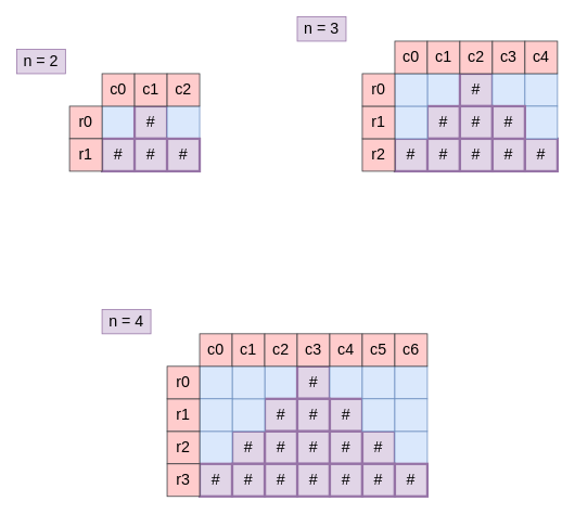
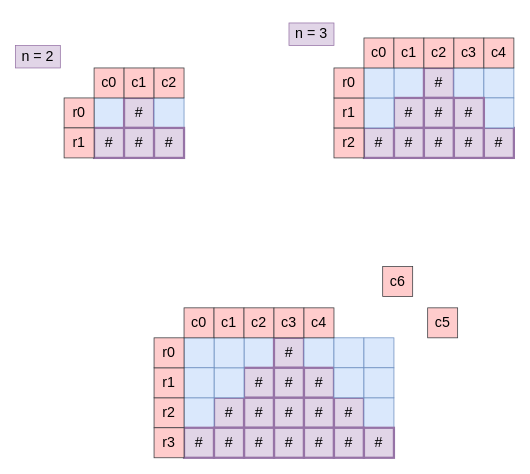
  <mxCell id="0" />
  <mxCell id="1" parent="0" />
  <mxCell id="2" value="" style="whiteSpace=wrap;html=1;aspect=fixed;fontSize=19;fillColor=#dae8fc;strokeColor=#6c8ebf;" parent="1" vertex="1"><mxGeometry x="125" y="130" width="40" height="40" as="geometry" /></mxCell>
  <mxCell id="3" value="#" style="whiteSpace=wrap;html=1;aspect=fixed;fontSize=19;fillColor=#e1d5e7;strokeColor=#9673a6;strokeWidth=3;" parent="1" vertex="1"><mxGeometry x="165" y="130" width="40" height="40" as="geometry" /></mxCell>
  <mxCell id="4" value="" style="whiteSpace=wrap;html=1;aspect=fixed;fontSize=19;fillColor=#dae8fc;strokeColor=#6c8ebf;" parent="1" vertex="1"><mxGeometry x="205" y="130" width="40" height="40" as="geometry" /></mxCell>
  <mxCell id="5" value="#" style="whiteSpace=wrap;html=1;aspect=fixed;fontSize=19;fillColor=#e1d5e7;strokeColor=#9673a6;strokeWidth=3;" parent="1" vertex="1"><mxGeometry x="125" y="170" width="40" height="40" as="geometry" /></mxCell>
  <mxCell id="6" value="#" style="whiteSpace=wrap;html=1;aspect=fixed;fontSize=19;fillColor=#e1d5e7;strokeColor=#9673a6;strokeWidth=3;" parent="1" vertex="1"><mxGeometry x="165" y="170" width="40" height="40" as="geometry" /></mxCell>
  <mxCell id="7" value="#" style="whiteSpace=wrap;html=1;aspect=fixed;fontSize=19;fillColor=#e1d5e7;strokeColor=#9673a6;strokeWidth=3;" parent="1" vertex="1"><mxGeometry x="205" y="170" width="40" height="40" as="geometry" /></mxCell>
  <mxCell id="8" value="r0" style="whiteSpace=wrap;html=1;aspect=fixed;fontSize=19;fillColor=#ffcccc;strokeColor=#36393d;" parent="1" vertex="1"><mxGeometry x="85" y="130" width="40" height="40" as="geometry" /></mxCell>
  <mxCell id="9" value="r1" style="whiteSpace=wrap;html=1;aspect=fixed;fontSize=19;fillColor=#ffcccc;strokeColor=#36393d;" parent="1" vertex="1"><mxGeometry x="85" y="170" width="40" height="40" as="geometry" /></mxCell>
  <mxCell id="10" value="c0" style="whiteSpace=wrap;html=1;aspect=fixed;fontSize=19;fillColor=#ffcccc;strokeColor=#36393d;" parent="1" vertex="1"><mxGeometry x="125" y="90" width="40" height="40" as="geometry" /></mxCell>
  <mxCell id="11" value="c1" style="whiteSpace=wrap;html=1;aspect=fixed;fontSize=19;fillColor=#ffcccc;strokeColor=#36393d;" parent="1" vertex="1"><mxGeometry x="165" y="90" width="40" height="40" as="geometry" /></mxCell>
  <mxCell id="12" value="c2" style="whiteSpace=wrap;html=1;aspect=fixed;fontSize=19;fillColor=#ffcccc;strokeColor=#36393d;" parent="1" vertex="1"><mxGeometry x="205" y="90" width="40" height="40" as="geometry" /></mxCell>
  <mxCell id="13" value="" style="whiteSpace=wrap;html=1;aspect=fixed;fontSize=19;fillColor=#dae8fc;strokeColor=#6c8ebf;" parent="1" vertex="1"><mxGeometry x="525" y="90" width="40" height="40" as="geometry" /></mxCell>
  <mxCell id="14" value="#" style="whiteSpace=wrap;html=1;aspect=fixed;fontSize=19;fillColor=#e1d5e7;strokeColor=#9673a6;strokeWidth=3;" parent="1" vertex="1"><mxGeometry x="565" y="90" width="40" height="40" as="geometry" /></mxCell>
  <mxCell id="15" value="" style="whiteSpace=wrap;html=1;aspect=fixed;fontSize=19;fillColor=#dae8fc;strokeColor=#6c8ebf;" parent="1" vertex="1"><mxGeometry x="605" y="90" width="40" height="40" as="geometry" /></mxCell>
  <mxCell id="16" value="#" style="whiteSpace=wrap;html=1;aspect=fixed;fontSize=19;fillColor=#e1d5e7;strokeColor=#9673a6;strokeWidth=3;" parent="1" vertex="1"><mxGeometry x="525" y="130" width="40" height="40" as="geometry" /></mxCell>
  <mxCell id="17" value="#" style="whiteSpace=wrap;html=1;aspect=fixed;fontSize=19;fillColor=#e1d5e7;strokeColor=#9673a6;strokeWidth=3;" parent="1" vertex="1"><mxGeometry x="565" y="130" width="40" height="40" as="geometry" /></mxCell>
  <mxCell id="18" value="#" style="whiteSpace=wrap;html=1;aspect=fixed;fontSize=19;fillColor=#e1d5e7;strokeColor=#9673a6;" parent="1" vertex="1"><mxGeometry x="605" y="130" width="40" height="40" as="geometry" /></mxCell>
  <mxCell id="19" value="#" style="whiteSpace=wrap;html=1;aspect=fixed;fontSize=19;fillColor=#e1d5e7;strokeColor=#9673a6;strokeWidth=3;" parent="1" vertex="1"><mxGeometry x="525" y="170" width="40" height="40" as="geometry" /></mxCell>
  <mxCell id="20" value="#" style="whiteSpace=wrap;html=1;aspect=fixed;fontSize=19;fillColor=#e1d5e7;strokeColor=#9673a6;strokeWidth=3;" parent="1" vertex="1"><mxGeometry x="565" y="170" width="40" height="40" as="geometry" /></mxCell>
  <mxCell id="21" value="#" style="whiteSpace=wrap;html=1;aspect=fixed;fontSize=19;fillColor=#e1d5e7;strokeColor=#9673a6;strokeWidth=3;" parent="1" vertex="1"><mxGeometry x="605" y="170" width="40" height="40" as="geometry" /></mxCell>
  <mxCell id="22" value="#" style="whiteSpace=wrap;html=1;aspect=fixed;fontSize=19;fillColor=#e1d5e7;strokeColor=#9673a6;strokeWidth=3;" parent="1" vertex="1"><mxGeometry x="645" y="170" width="40" height="40" as="geometry" /></mxCell>
  <mxCell id="23" value="#" style="whiteSpace=wrap;html=1;aspect=fixed;fontSize=19;fillColor=#e1d5e7;strokeColor=#9673a6;strokeWidth=3;" parent="1" vertex="1"><mxGeometry x="485" y="170" width="40" height="40" as="geometry" /></mxCell>
  <mxCell id="24" value="" style="whiteSpace=wrap;html=1;aspect=fixed;fontSize=19;fillColor=#dae8fc;strokeColor=#6c8ebf;" parent="1" vertex="1"><mxGeometry x="645" y="90" width="40" height="40" as="geometry" /></mxCell>
  <mxCell id="25" value="" style="whiteSpace=wrap;html=1;aspect=fixed;fontSize=19;fillColor=#dae8fc;strokeColor=#6c8ebf;" parent="1" vertex="1"><mxGeometry x="485" y="130" width="40" height="40" as="geometry" /></mxCell>
  <mxCell id="26" value="" style="whiteSpace=wrap;html=1;aspect=fixed;fontSize=19;fillColor=#dae8fc;strokeColor=#6c8ebf;" parent="1" vertex="1"><mxGeometry x="645" y="130" width="40" height="40" as="geometry" /></mxCell>
  <mxCell id="27" value="" style="whiteSpace=wrap;html=1;aspect=fixed;fontSize=19;fillColor=#dae8fc;strokeColor=#6c8ebf;" parent="1" vertex="1"><mxGeometry x="485" y="90" width="40" height="40" as="geometry" /></mxCell>
  <mxCell id="28" value="r2" style="whiteSpace=wrap;html=1;aspect=fixed;fontSize=19;fillColor=#ffcccc;strokeColor=#36393d;" parent="1" vertex="1"><mxGeometry x="445" y="170" width="40" height="40" as="geometry" /></mxCell>
  <mxCell id="29" value="r1" style="whiteSpace=wrap;html=1;aspect=fixed;fontSize=19;fillColor=#ffcccc;strokeColor=#36393d;" parent="1" vertex="1"><mxGeometry x="445" y="130" width="40" height="40" as="geometry" /></mxCell>
  <mxCell id="30" value="r0" style="whiteSpace=wrap;html=1;aspect=fixed;fontSize=19;fillColor=#ffcccc;strokeColor=#36393d;" parent="1" vertex="1"><mxGeometry x="445" y="90" width="40" height="40" as="geometry" /></mxCell>
  <mxCell id="31" value="c0" style="whiteSpace=wrap;html=1;aspect=fixed;fontSize=19;fillColor=#ffcccc;strokeColor=#36393d;" parent="1" vertex="1"><mxGeometry x="485" y="50" width="40" height="40" as="geometry" /></mxCell>
  <mxCell id="32" value="c1" style="whiteSpace=wrap;html=1;aspect=fixed;fontSize=19;fillColor=#ffcccc;strokeColor=#36393d;" parent="1" vertex="1"><mxGeometry x="525" y="50" width="40" height="40" as="geometry" /></mxCell>
  <mxCell id="33" value="c2" style="whiteSpace=wrap;html=1;aspect=fixed;fontSize=19;fillColor=#ffcccc;strokeColor=#36393d;" parent="1" vertex="1"><mxGeometry x="565" y="50" width="40" height="40" as="geometry" /></mxCell>
  <mxCell id="34" value="c3" style="whiteSpace=wrap;html=1;aspect=fixed;fontSize=19;fillColor=#ffcccc;strokeColor=#36393d;" parent="1" vertex="1"><mxGeometry x="605" y="50" width="40" height="40" as="geometry" /></mxCell>
  <mxCell id="35" value="c4" style="whiteSpace=wrap;html=1;aspect=fixed;fontSize=19;fillColor=#ffcccc;strokeColor=#36393d;" parent="1" vertex="1"><mxGeometry x="645" y="50" width="40" height="40" as="geometry" /></mxCell>
  <mxCell id="36" value="" style="whiteSpace=wrap;html=1;aspect=fixed;fontSize=19;fillColor=#dae8fc;strokeColor=#6c8ebf;" parent="1" vertex="1"><mxGeometry x="325" y="450" width="40" height="40" as="geometry" /></mxCell>
  <mxCell id="37" value="#" style="whiteSpace=wrap;html=1;aspect=fixed;fontSize=19;fillColor=#e1d5e7;strokeColor=#9673a6;strokeWidth=3;" parent="1" vertex="1"><mxGeometry x="365" y="450" width="40" height="40" as="geometry" /></mxCell>
  <mxCell id="38" value="" style="whiteSpace=wrap;html=1;aspect=fixed;fontSize=19;fillColor=#dae8fc;strokeColor=#6c8ebf;" parent="1" vertex="1"><mxGeometry x="405" y="450" width="40" height="40" as="geometry" /></mxCell>
  <mxCell id="39" value="#" style="whiteSpace=wrap;html=1;aspect=fixed;fontSize=19;fillColor=#e1d5e7;strokeColor=#9673a6;strokeWidth=3;" parent="1" vertex="1"><mxGeometry x="325" y="490" width="40" height="40" as="geometry" /></mxCell>
  <mxCell id="40" value="#" style="whiteSpace=wrap;html=1;aspect=fixed;fontSize=19;fillColor=#e1d5e7;strokeColor=#9673a6;strokeWidth=3;" parent="1" vertex="1"><mxGeometry x="365" y="490" width="40" height="40" as="geometry" /></mxCell>
  <mxCell id="41" value="#" style="whiteSpace=wrap;html=1;aspect=fixed;fontSize=19;fillColor=#e1d5e7;strokeColor=#9673a6;strokeWidth=3;" parent="1" vertex="1"><mxGeometry x="405" y="490" width="40" height="40" as="geometry" /></mxCell>
  <mxCell id="42" value="#" style="whiteSpace=wrap;html=1;aspect=fixed;fontSize=19;fillColor=#e1d5e7;strokeColor=#9673a6;strokeWidth=3;" parent="1" vertex="1"><mxGeometry x="325" y="530" width="40" height="40" as="geometry" /></mxCell>
  <mxCell id="43" value="#" style="whiteSpace=wrap;html=1;aspect=fixed;fontSize=19;fillColor=#e1d5e7;strokeColor=#9673a6;strokeWidth=3;" parent="1" vertex="1"><mxGeometry x="365" y="530" width="40" height="40" as="geometry" /></mxCell>
  <mxCell id="44" value="#" style="whiteSpace=wrap;html=1;aspect=fixed;fontSize=19;fillColor=#e1d5e7;strokeColor=#9673a6;strokeWidth=3;" parent="1" vertex="1"><mxGeometry x="405" y="530" width="40" height="40" as="geometry" /></mxCell>
  <mxCell id="45" value="#" style="whiteSpace=wrap;html=1;aspect=fixed;fontSize=19;fillColor=#e1d5e7;strokeColor=#9673a6;strokeWidth=3;" parent="1" vertex="1"><mxGeometry x="445" y="530" width="40" height="40" as="geometry" /></mxCell>
  <mxCell id="46" value="#" style="whiteSpace=wrap;html=1;aspect=fixed;fontSize=19;fillColor=#e1d5e7;strokeColor=#9673a6;strokeWidth=3;" parent="1" vertex="1"><mxGeometry x="285" y="530" width="40" height="40" as="geometry" /></mxCell>
  <mxCell id="47" value="" style="whiteSpace=wrap;html=1;aspect=fixed;fontSize=19;fillColor=#dae8fc;strokeColor=#6c8ebf;" parent="1" vertex="1"><mxGeometry x="445" y="450" width="40" height="40" as="geometry" /></mxCell>
  <mxCell id="48" value="" style="whiteSpace=wrap;html=1;aspect=fixed;fontSize=19;fillColor=#dae8fc;strokeColor=#6c8ebf;" parent="1" vertex="1"><mxGeometry x="285" y="490" width="40" height="40" as="geometry" /></mxCell>
  <mxCell id="49" value="" style="whiteSpace=wrap;html=1;aspect=fixed;fontSize=19;fillColor=#dae8fc;strokeColor=#6c8ebf;" parent="1" vertex="1"><mxGeometry x="445" y="490" width="40" height="40" as="geometry" /></mxCell>
  <mxCell id="50" value="" style="whiteSpace=wrap;html=1;aspect=fixed;fontSize=19;fillColor=#dae8fc;strokeColor=#6c8ebf;" parent="1" vertex="1"><mxGeometry x="285" y="450" width="40" height="40" as="geometry" /></mxCell>
  <mxCell id="51" value="" style="whiteSpace=wrap;html=1;aspect=fixed;fontSize=19;fillColor=#dae8fc;strokeColor=#6c8ebf;" parent="1" vertex="1"><mxGeometry x="485" y="530" width="40" height="40" as="geometry" /></mxCell>
  <mxCell id="52" value="" style="whiteSpace=wrap;html=1;aspect=fixed;fontSize=19;fillColor=#dae8fc;strokeColor=#6c8ebf;" parent="1" vertex="1"><mxGeometry x="485" y="450" width="40" height="40" as="geometry" /></mxCell>
  <mxCell id="53" value="" style="whiteSpace=wrap;html=1;aspect=fixed;fontSize=19;fillColor=#dae8fc;strokeColor=#6c8ebf;" parent="1" vertex="1"><mxGeometry x="485" y="490" width="40" height="40" as="geometry" /></mxCell>
  <mxCell id="54" value="" style="whiteSpace=wrap;html=1;aspect=fixed;fontSize=19;fillColor=#dae8fc;strokeColor=#6c8ebf;" parent="1" vertex="1"><mxGeometry x="245" y="530" width="40" height="40" as="geometry" /></mxCell>
  <mxCell id="55" value="" style="whiteSpace=wrap;html=1;aspect=fixed;fontSize=19;fillColor=#dae8fc;strokeColor=#6c8ebf;" parent="1" vertex="1"><mxGeometry x="245" y="450" width="40" height="40" as="geometry" /></mxCell>
  <mxCell id="56" value="" style="whiteSpace=wrap;html=1;aspect=fixed;fontSize=19;fillColor=#dae8fc;strokeColor=#6c8ebf;" parent="1" vertex="1"><mxGeometry x="245" y="490" width="40" height="40" as="geometry" /></mxCell>
  <mxCell id="57" value="#" style="whiteSpace=wrap;html=1;aspect=fixed;fontSize=19;fillColor=#dae8fc;strokeColor=#6c8ebf;" parent="1" vertex="1"><mxGeometry x="325" y="570" width="40" height="40" as="geometry" /></mxCell>
  <mxCell id="58" value="#" style="whiteSpace=wrap;html=1;aspect=fixed;fontSize=19;fillColor=#e1d5e7;strokeColor=#9673a6;strokeWidth=3;" parent="1" vertex="1"><mxGeometry x="365" y="570" width="40" height="40" as="geometry" /></mxCell>
  <mxCell id="59" value="#" style="whiteSpace=wrap;html=1;aspect=fixed;fontSize=19;fillColor=#e1d5e7;strokeColor=#9673a6;strokeWidth=3;" parent="1" vertex="1"><mxGeometry x="405" y="570" width="40" height="40" as="geometry" /></mxCell>
  <mxCell id="60" value="#" style="whiteSpace=wrap;html=1;aspect=fixed;fontSize=19;fillColor=#e1d5e7;strokeColor=#9673a6;strokeWidth=3;" parent="1" vertex="1"><mxGeometry x="445" y="570" width="40" height="40" as="geometry" /></mxCell>
  <mxCell id="61" value="#" style="whiteSpace=wrap;html=1;aspect=fixed;fontSize=19;fillColor=#dae8fc;strokeColor=#6c8ebf;" parent="1" vertex="1"><mxGeometry x="285" y="570" width="40" height="40" as="geometry" /></mxCell>
  <mxCell id="62" value="#" style="whiteSpace=wrap;html=1;aspect=fixed;fontSize=19;fillColor=#e1d5e7;strokeColor=#9673a6;strokeWidth=3;" parent="1" vertex="1"><mxGeometry x="485" y="570" width="40" height="40" as="geometry" /></mxCell>
  <mxCell id="63" value="#" style="whiteSpace=wrap;html=1;aspect=fixed;fontSize=19;fillColor=#e1d5e7;strokeColor=#9673a6;strokeWidth=3;" parent="1" vertex="1"><mxGeometry x="245" y="570" width="40" height="40" as="geometry" /></mxCell>
  <mxCell id="64" value="r2" style="whiteSpace=wrap;html=1;aspect=fixed;fontSize=19;fillColor=#ffcccc;strokeColor=#36393d;" parent="1" vertex="1"><mxGeometry x="205" y="530" width="40" height="40" as="geometry" /></mxCell>
  <mxCell id="65" value="r1" style="whiteSpace=wrap;html=1;aspect=fixed;fontSize=19;fillColor=#ffcccc;strokeColor=#36393d;" parent="1" vertex="1"><mxGeometry x="205" y="490" width="40" height="40" as="geometry" /></mxCell>
  <mxCell id="66" value="r0" style="whiteSpace=wrap;html=1;aspect=fixed;fontSize=19;fillColor=#ffcccc;strokeColor=#36393d;" parent="1" vertex="1"><mxGeometry x="205" y="450" width="40" height="40" as="geometry" /></mxCell>
  <mxCell id="67" value="r3" style="whiteSpace=wrap;html=1;aspect=fixed;fontSize=19;fillColor=#ffcccc;strokeColor=#36393d;" parent="1" vertex="1"><mxGeometry x="205" y="570" width="40" height="40" as="geometry" /></mxCell>
  <mxCell id="68" value="c0" style="whiteSpace=wrap;html=1;aspect=fixed;fontSize=19;fillColor=#ffcccc;strokeColor=#36393d;" parent="1" vertex="1"><mxGeometry x="245" y="410" width="40" height="40" as="geometry" /></mxCell>
  <mxCell id="69" value="c1" style="whiteSpace=wrap;html=1;aspect=fixed;fontSize=19;fillColor=#ffcccc;strokeColor=#36393d;" parent="1" vertex="1"><mxGeometry x="285" y="410" width="40" height="40" as="geometry" /></mxCell>
  <mxCell id="70" value="c2" style="whiteSpace=wrap;html=1;aspect=fixed;fontSize=19;fillColor=#ffcccc;strokeColor=#36393d;" parent="1" vertex="1"><mxGeometry x="325" y="410" width="40" height="40" as="geometry" /></mxCell>
  <mxCell id="71" value="c3" style="whiteSpace=wrap;html=1;aspect=fixed;fontSize=19;fillColor=#ffcccc;strokeColor=#36393d;" parent="1" vertex="1"><mxGeometry x="365" y="410" width="40" height="40" as="geometry" /></mxCell>
  <mxCell id="72" value="c4" style="whiteSpace=wrap;html=1;aspect=fixed;fontSize=19;fillColor=#ffcccc;strokeColor=#36393d;" parent="1" vertex="1"><mxGeometry x="405" y="410" width="40" height="40" as="geometry" /></mxCell>
- <mxCell id="73" value="c5" style="whiteSpace=wrap;html=1;aspect=fixed;fontSize=19;fillColor=#ffcccc;strokeColor=#36393d;" parent="1" vertex="1"><mxGeometry x="445" y="410" width="40" height="40" as="geometry" /></mxCell>
- <mxCell id="74" value="c6" style="whiteSpace=wrap;html=1;aspect=fixed;fontSize=19;fillColor=#ffcccc;strokeColor=#36393d;" parent="1" vertex="1"><mxGeometry x="485" y="410" width="40" height="40" as="geometry" /></mxCell>
+ <mxCell id="73" value="c5" style="whiteSpace=wrap;html=1;aspect=fixed;fontSize=19;fillColor=#ffcccc;strokeColor=#36393d;" parent="1" vertex="1"><mxGeometry x="570" y="410" width="40" height="40" as="geometry" /></mxCell>
+ <mxCell id="74" value="c6" style="whiteSpace=wrap;html=1;aspect=fixed;fontSize=19;fillColor=#ffcccc;strokeColor=#36393d;" parent="1" vertex="1"><mxGeometry x="510" y="355" width="40" height="40" as="geometry" /></mxCell>
  <mxCell id="75" value="n = 2" style="text;html=1;strokeColor=#9673a6;fillColor=#e1d5e7;align=center;verticalAlign=middle;whiteSpace=wrap;rounded=0;fontSize=19;" parent="1" vertex="1"><mxGeometry x="20" y="60" width="60" height="30" as="geometry" /></mxCell>
- <mxCell id="76" value="n = 4" style="text;html=1;strokeColor=#9673a6;fillColor=#e1d5e7;align=center;verticalAlign=middle;whiteSpace=wrap;rounded=0;fontSize=19;" parent="1" vertex="1"><mxGeometry x="125" y="380" width="60" height="30" as="geometry" /></mxCell>
- <mxCell id="77" value="n = 3" style="text;html=1;strokeColor=#9673a6;fillColor=#e1d5e7;align=center;verticalAlign=middle;whiteSpace=wrap;rounded=0;fontSize=19;" parent="1" vertex="1"><mxGeometry x="365" y="20" width="60" height="30" as="geometry" /></mxCell>
+ <mxCell id="77" value="n = 3" style="text;html=1;strokeColor=#9673a6;fillColor=#e1d5e7;align=center;verticalAlign=middle;whiteSpace=wrap;rounded=0;fontSize=19;" parent="1" vertex="1"><mxGeometry x="385" y="30" width="60" height="30" as="geometry" /></mxCell>
  <mxCell id="78" value="#" style="whiteSpace=wrap;html=1;aspect=fixed;fontSize=19;fillColor=#e1d5e7;strokeColor=#9673a6;strokeWidth=3;" vertex="1" parent="1"><mxGeometry x="605" y="130" width="40" height="40" as="geometry" /></mxCell>
  <mxCell id="79" value="#" style="whiteSpace=wrap;html=1;aspect=fixed;fontSize=19;fillColor=#e1d5e7;strokeColor=#9673a6;strokeWidth=3;" vertex="1" parent="1"><mxGeometry x="325" y="570" width="40" height="40" as="geometry" /></mxCell>
  <mxCell id="80" value="#" style="whiteSpace=wrap;html=1;aspect=fixed;fontSize=19;fillColor=#e1d5e7;strokeColor=#9673a6;strokeWidth=3;" vertex="1" parent="1"><mxGeometry x="285" y="570" width="40" height="40" as="geometry" /></mxCell>
